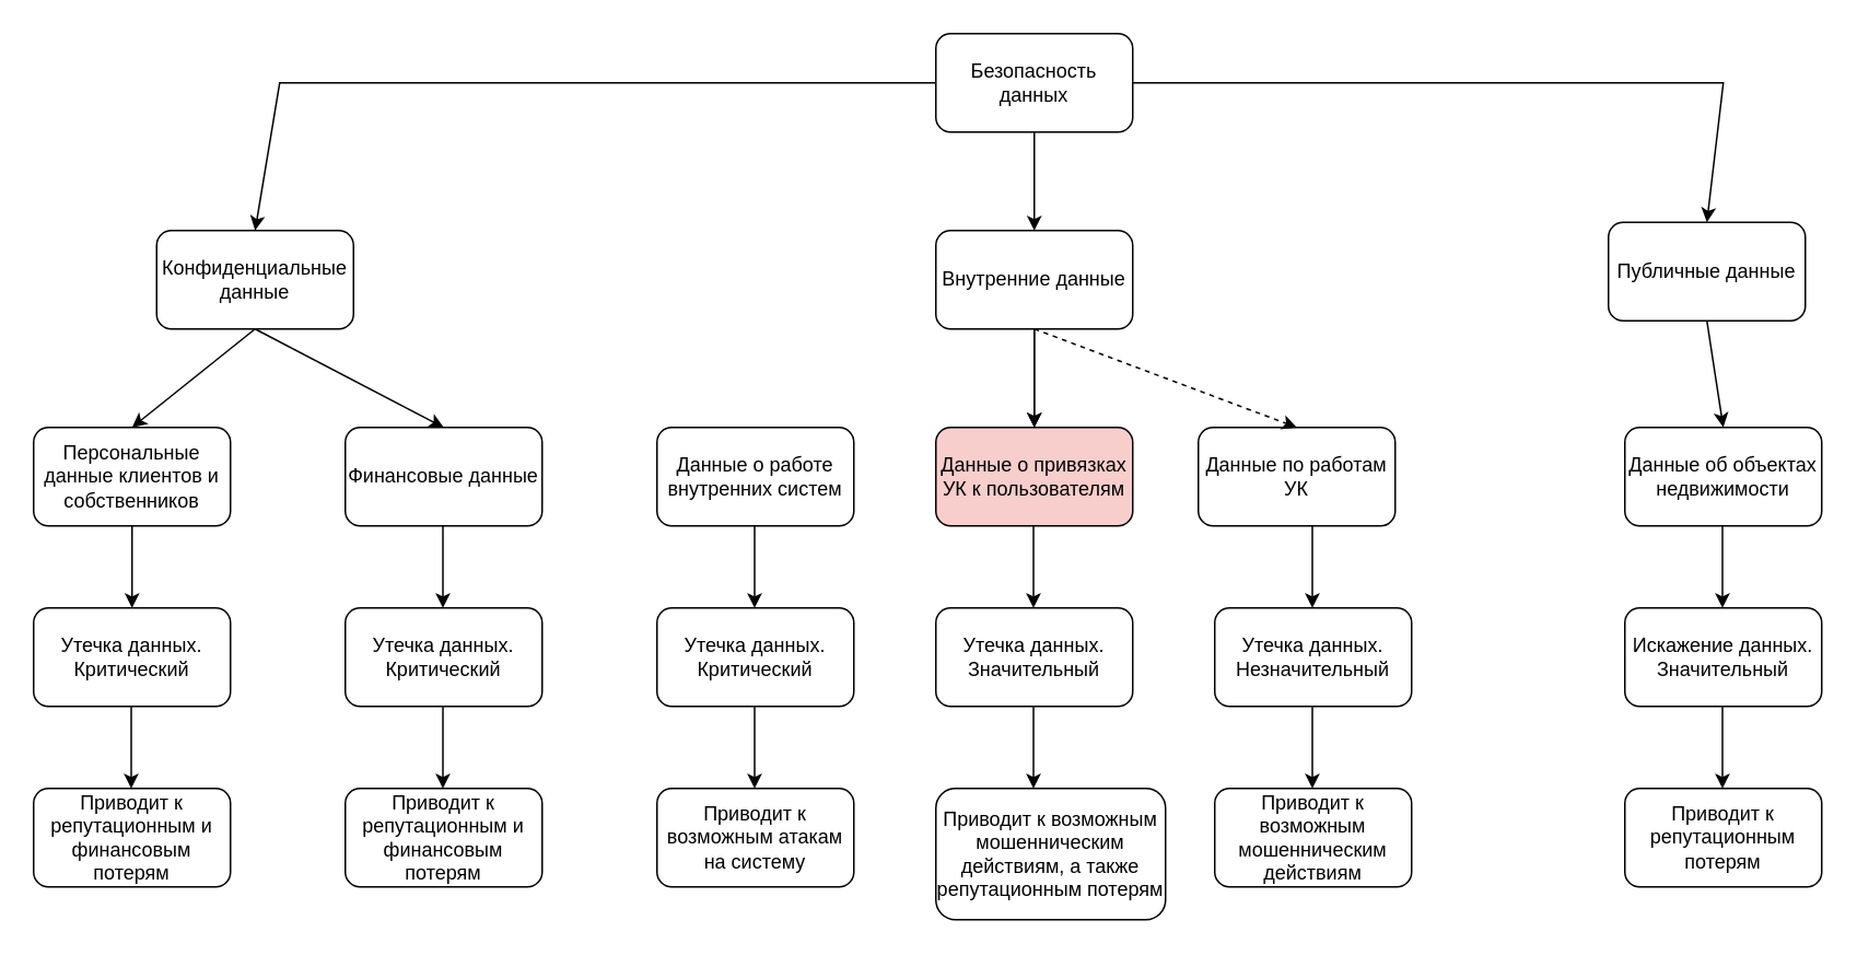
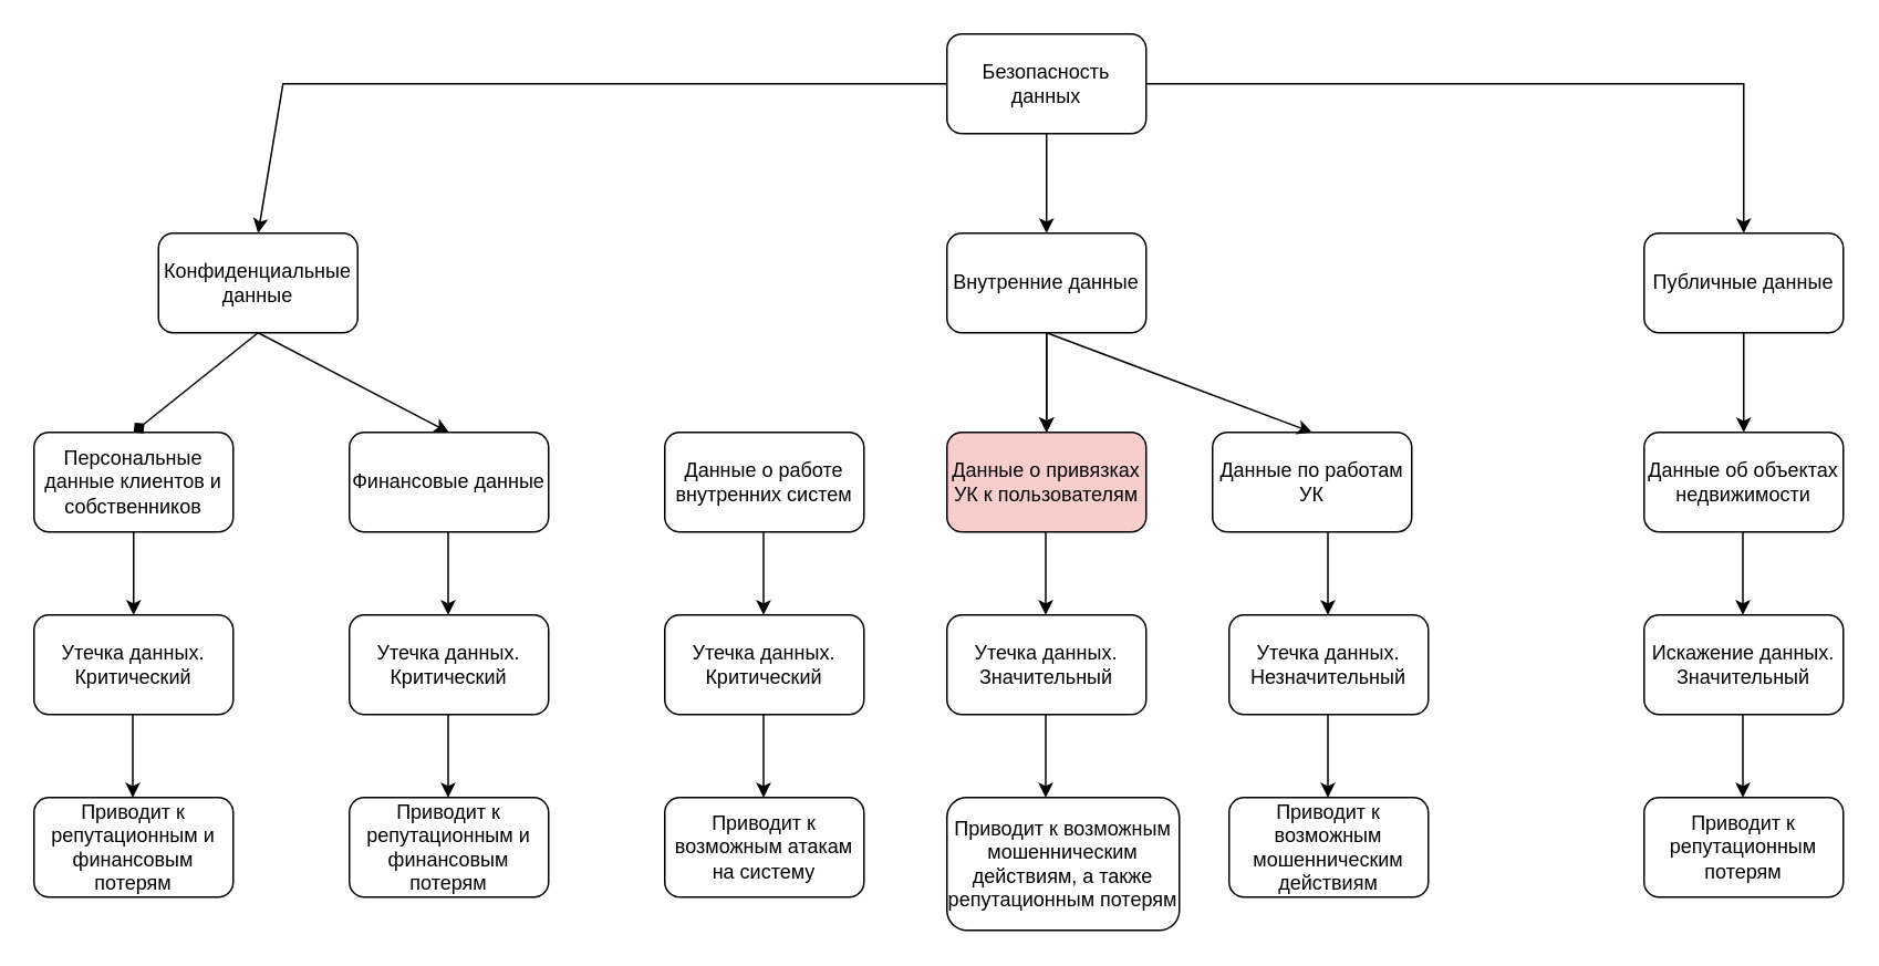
  <mxCell id="0" />
  <mxCell id="1" parent="0" />
  <mxCell id="2" value="Безопасность данных" style="rounded=1;whiteSpace=wrap;html=1;" vertex="1" parent="1"><mxGeometry x="570" y="20" width="120" height="60" as="geometry" /></mxCell>
- <mxCell id="3" value="Публичные данные" style="rounded=1;whiteSpace=wrap;html=1;" vertex="1" parent="1"><mxGeometry x="980" y="135" width="120" height="60" as="geometry" /></mxCell>
+ <mxCell id="3" value="Публичные данные" style="rounded=1;whiteSpace=wrap;html=1;" vertex="1" parent="1"><mxGeometry x="990" y="140" width="120" height="60" as="geometry" /></mxCell>
  <mxCell id="4" value="Внутренние данные" style="rounded=1;whiteSpace=wrap;html=1;" vertex="1" parent="1"><mxGeometry x="570" y="140" width="120" height="60" as="geometry" /></mxCell>
  <mxCell id="5" value="Конфиденциальные данные" style="rounded=1;whiteSpace=wrap;html=1;" vertex="1" parent="1"><mxGeometry x="95" y="140" width="120" height="60" as="geometry" /></mxCell>
  <mxCell id="6" value="" style="endArrow=classic;html=1;rounded=0;exitX=0.5;exitY=1;exitDx=0;exitDy=0;entryX=0.5;entryY=0;entryDx=0;entryDy=0;" edge="1" parent="1" source="2" target="4"><mxGeometry width="50" height="50" relative="1" as="geometry"><mxPoint x="690" y="290" as="sourcePoint" /><mxPoint x="740" y="240" as="targetPoint" /></mxGeometry></mxCell>
  <mxCell id="7" value="" style="endArrow=classic;html=1;rounded=0;exitX=0;exitY=0.5;exitDx=0;exitDy=0;entryX=0.5;entryY=0;entryDx=0;entryDy=0;" edge="1" parent="1" source="2" target="5"><mxGeometry width="50" height="50" relative="1" as="geometry"><mxPoint x="690" y="290" as="sourcePoint" /><mxPoint x="740" y="240" as="targetPoint" /><Array as="points"><mxPoint x="170" y="50" /></Array></mxGeometry></mxCell>
  <mxCell id="8" value="" style="endArrow=classic;html=1;rounded=0;exitX=1;exitY=0.5;exitDx=0;exitDy=0;entryX=0.5;entryY=0;entryDx=0;entryDy=0;" edge="1" parent="1" source="2" target="3"><mxGeometry width="50" height="50" relative="1" as="geometry"><mxPoint x="690" y="290" as="sourcePoint" /><mxPoint x="740" y="240" as="targetPoint" /><Array as="points"><mxPoint x="1050" y="50" /></Array></mxGeometry></mxCell>
  <mxCell id="9" value="Персональные данные клиентов и собственников" style="rounded=1;whiteSpace=wrap;html=1;" vertex="1" parent="1"><mxGeometry x="20" y="260" width="120" height="60" as="geometry" /></mxCell>
  <mxCell id="10" value="Финансовые данные" style="rounded=1;whiteSpace=wrap;html=1;" vertex="1" parent="1"><mxGeometry x="210" y="260" width="120" height="60" as="geometry" /></mxCell>
  <mxCell id="11" value="Данные об объектах недвижимости" style="rounded=1;whiteSpace=wrap;html=1;" vertex="1" parent="1"><mxGeometry x="990" y="260" width="120" height="60" as="geometry" /></mxCell>
  <mxCell id="12" value="Данные о работе внутренних систем" style="rounded=1;whiteSpace=wrap;html=1;" vertex="1" parent="1"><mxGeometry x="400" y="260" width="120" height="60" as="geometry" /></mxCell>
  <mxCell id="13" value="Данные о привязках УК к пользователям" style="rounded=1;whiteSpace=wrap;html=1;fillColor=#f8cecc;" vertex="1" parent="1"><mxGeometry x="570" y="260" width="120" height="60" as="geometry" /></mxCell>
  <mxCell id="14" value="Данные по работам УК" style="rounded=1;whiteSpace=wrap;html=1;" vertex="1" parent="1"><mxGeometry x="730" y="260" width="120" height="60" as="geometry" /></mxCell>
  <mxCell id="15" value="" style="endArrow=classic;html=1;rounded=0;exitX=0.5;exitY=1;exitDx=0;exitDy=0;" edge="1" parent="1" source="4" target="13"><mxGeometry width="50" height="50" relative="1" as="geometry"><mxPoint x="690" y="290" as="sourcePoint" /><mxPoint x="740" y="240" as="targetPoint" /></mxGeometry></mxCell>
  <mxCell id="16" value="" style="endArrow=classic;html=1;rounded=0;entryX=0.5;entryY=0;entryDx=0;entryDy=0;" edge="1" parent="1" target="13"><mxGeometry width="50" height="50" relative="1" as="geometry"><mxPoint x="630" y="200" as="sourcePoint" /><mxPoint x="740" y="240" as="targetPoint" /></mxGeometry></mxCell>
- <mxCell id="17" value="" style="endArrow=classic;html=1;rounded=0;exitX=0.5;exitY=1;exitDx=0;exitDy=0;entryX=0.5;entryY=0;entryDx=0;entryDy=0;dashed=1;" edge="1" parent="1" source="4" target="14"><mxGeometry width="50" height="50" relative="1" as="geometry"><mxPoint x="690" y="290" as="sourcePoint" /><mxPoint x="740" y="240" as="targetPoint" /></mxGeometry></mxCell>
+ <mxCell id="17" value="" style="endArrow=classic;html=1;rounded=0;exitX=0.5;exitY=1;exitDx=0;exitDy=0;entryX=0.5;entryY=0;entryDx=0;entryDy=0;" edge="1" parent="1" source="4" target="14"><mxGeometry width="50" height="50" relative="1" as="geometry"><mxPoint x="690" y="290" as="sourcePoint" /><mxPoint x="740" y="240" as="targetPoint" /></mxGeometry></mxCell>
  <mxCell id="18" value="" style="endArrow=classic;html=1;rounded=0;exitX=0.5;exitY=1;exitDx=0;exitDy=0;entryX=0.5;entryY=0;entryDx=0;entryDy=0;" edge="1" parent="1" source="3" target="11"><mxGeometry width="50" height="50" relative="1" as="geometry"><mxPoint x="720" y="290" as="sourcePoint" /><mxPoint x="770" y="240" as="targetPoint" /></mxGeometry></mxCell>
  <mxCell id="19" value="" style="endArrow=classic;html=1;rounded=0;exitX=0.5;exitY=1;exitDx=0;exitDy=0;entryX=0.5;entryY=0;entryDx=0;entryDy=0;" edge="1" parent="1" source="5" target="10"><mxGeometry width="50" height="50" relative="1" as="geometry"><mxPoint x="720" y="290" as="sourcePoint" /><mxPoint x="770" y="240" as="targetPoint" /></mxGeometry></mxCell>
- <mxCell id="20" value="" style="endArrow=classic;html=1;rounded=0;exitX=0.5;exitY=1;exitDx=0;exitDy=0;entryX=0.5;entryY=0;entryDx=0;entryDy=0;" edge="1" parent="1" source="5" target="9"><mxGeometry width="50" height="50" relative="1" as="geometry"><mxPoint x="720" y="290" as="sourcePoint" /><mxPoint x="770" y="240" as="targetPoint" /></mxGeometry></mxCell>
+ <mxCell id="20" value="" style="endArrow=diamond;html=1;rounded=0;exitX=0.5;exitY=1;exitDx=0;exitDy=0;entryX=0.5;entryY=0;entryDx=0;entryDy=0;" edge="1" parent="1" source="5" target="9"><mxGeometry width="50" height="50" relative="1" as="geometry"><mxPoint x="720" y="290" as="sourcePoint" /><mxPoint x="770" y="240" as="targetPoint" /></mxGeometry></mxCell>
  <mxCell id="21" value="Утечка данных. Критический" style="rounded=1;whiteSpace=wrap;html=1;" vertex="1" parent="1"><mxGeometry x="400" y="370" width="120" height="60" as="geometry" /></mxCell>
  <mxCell id="22" value="Утечка данных. Критический" style="rounded=1;whiteSpace=wrap;html=1;" vertex="1" parent="1"><mxGeometry x="20" y="370" width="120" height="60" as="geometry" /></mxCell>
  <mxCell id="23" value="Утечка данных. Критический" style="rounded=1;whiteSpace=wrap;html=1;" vertex="1" parent="1"><mxGeometry x="210" y="370" width="120" height="60" as="geometry" /></mxCell>
  <mxCell id="24" value="Искажение данных. Значительный" style="rounded=1;whiteSpace=wrap;html=1;" vertex="1" parent="1"><mxGeometry x="990" y="370" width="120" height="60" as="geometry" /></mxCell>
  <mxCell id="25" value="Утечка данных. Значительный" style="rounded=1;whiteSpace=wrap;html=1;" vertex="1" parent="1"><mxGeometry x="570" y="370" width="120" height="60" as="geometry" /></mxCell>
  <mxCell id="26" value="Утечка данных. Незначительный" style="rounded=1;whiteSpace=wrap;html=1;" vertex="1" parent="1"><mxGeometry x="740" y="370" width="120" height="60" as="geometry" /></mxCell>
  <mxCell id="27" value="" style="endArrow=classic;html=1;rounded=0;exitX=0.5;exitY=1;exitDx=0;exitDy=0;entryX=0.5;entryY=0;entryDx=0;entryDy=0;" edge="1" parent="1" source="9" target="22"><mxGeometry width="50" height="50" relative="1" as="geometry"><mxPoint x="160" y="520" as="sourcePoint" /><mxPoint x="210" y="470" as="targetPoint" /></mxGeometry></mxCell>
  <mxCell id="28" value="" style="endArrow=classic;html=1;rounded=0;exitX=0.5;exitY=1;exitDx=0;exitDy=0;entryX=0.5;entryY=0;entryDx=0;entryDy=0;" edge="1" parent="1"><mxGeometry width="50" height="50" relative="1" as="geometry"><mxPoint x="269.5" y="320" as="sourcePoint" /><mxPoint x="269.5" y="370" as="targetPoint" /></mxGeometry></mxCell>
  <mxCell id="29" value="" style="endArrow=classic;html=1;rounded=0;exitX=0.5;exitY=1;exitDx=0;exitDy=0;entryX=0.5;entryY=0;entryDx=0;entryDy=0;" edge="1" parent="1"><mxGeometry width="50" height="50" relative="1" as="geometry"><mxPoint x="459.5" y="320" as="sourcePoint" /><mxPoint x="459.5" y="370" as="targetPoint" /></mxGeometry></mxCell>
  <mxCell id="30" value="" style="endArrow=classic;html=1;rounded=0;exitX=0.5;exitY=1;exitDx=0;exitDy=0;entryX=0.5;entryY=0;entryDx=0;entryDy=0;" edge="1" parent="1"><mxGeometry width="50" height="50" relative="1" as="geometry"><mxPoint x="629.5" y="320" as="sourcePoint" /><mxPoint x="629.5" y="370" as="targetPoint" /></mxGeometry></mxCell>
  <mxCell id="31" value="" style="endArrow=classic;html=1;rounded=0;exitX=0.5;exitY=1;exitDx=0;exitDy=0;entryX=0.5;entryY=0;entryDx=0;entryDy=0;" edge="1" parent="1"><mxGeometry width="50" height="50" relative="1" as="geometry"><mxPoint x="799.5" y="320" as="sourcePoint" /><mxPoint x="799.5" y="370" as="targetPoint" /></mxGeometry></mxCell>
  <mxCell id="32" value="" style="endArrow=classic;html=1;rounded=0;exitX=0.5;exitY=1;exitDx=0;exitDy=0;entryX=0.5;entryY=0;entryDx=0;entryDy=0;" edge="1" parent="1"><mxGeometry width="50" height="50" relative="1" as="geometry"><mxPoint x="1049.5" y="320" as="sourcePoint" /><mxPoint x="1049.5" y="370" as="targetPoint" /></mxGeometry></mxCell>
  <mxCell id="33" value="" style="endArrow=classic;html=1;rounded=0;exitX=0.5;exitY=1;exitDx=0;exitDy=0;entryX=0.5;entryY=0;entryDx=0;entryDy=0;" edge="1" parent="1"><mxGeometry width="50" height="50" relative="1" as="geometry"><mxPoint x="79.5" y="430" as="sourcePoint" /><mxPoint x="79.5" y="480" as="targetPoint" /></mxGeometry></mxCell>
  <mxCell id="34" value="" style="endArrow=classic;html=1;rounded=0;exitX=0.5;exitY=1;exitDx=0;exitDy=0;entryX=0.5;entryY=0;entryDx=0;entryDy=0;" edge="1" parent="1"><mxGeometry width="50" height="50" relative="1" as="geometry"><mxPoint x="269.5" y="430" as="sourcePoint" /><mxPoint x="269.5" y="480" as="targetPoint" /></mxGeometry></mxCell>
  <mxCell id="35" value="" style="endArrow=classic;html=1;rounded=0;exitX=0.5;exitY=1;exitDx=0;exitDy=0;entryX=0.5;entryY=0;entryDx=0;entryDy=0;" edge="1" parent="1"><mxGeometry width="50" height="50" relative="1" as="geometry"><mxPoint x="459.5" y="430" as="sourcePoint" /><mxPoint x="459.5" y="480" as="targetPoint" /></mxGeometry></mxCell>
  <mxCell id="36" value="" style="endArrow=classic;html=1;rounded=0;exitX=0.5;exitY=1;exitDx=0;exitDy=0;entryX=0.5;entryY=0;entryDx=0;entryDy=0;" edge="1" parent="1"><mxGeometry width="50" height="50" relative="1" as="geometry"><mxPoint x="629.5" y="430" as="sourcePoint" /><mxPoint x="629.5" y="480" as="targetPoint" /></mxGeometry></mxCell>
  <mxCell id="37" value="" style="endArrow=classic;html=1;rounded=0;exitX=0.5;exitY=1;exitDx=0;exitDy=0;entryX=0.5;entryY=0;entryDx=0;entryDy=0;" edge="1" parent="1"><mxGeometry width="50" height="50" relative="1" as="geometry"><mxPoint x="799.5" y="430" as="sourcePoint" /><mxPoint x="799.5" y="480" as="targetPoint" /></mxGeometry></mxCell>
  <mxCell id="38" value="" style="endArrow=classic;html=1;rounded=0;exitX=0.5;exitY=1;exitDx=0;exitDy=0;entryX=0.5;entryY=0;entryDx=0;entryDy=0;" edge="1" parent="1"><mxGeometry width="50" height="50" relative="1" as="geometry"><mxPoint x="1049.5" y="430" as="sourcePoint" /><mxPoint x="1049.5" y="480" as="targetPoint" /></mxGeometry></mxCell>
  <mxCell id="39" value="Приводит к репутационным и финансовым потерям" style="rounded=1;whiteSpace=wrap;html=1;" vertex="1" parent="1"><mxGeometry x="20" y="480" width="120" height="60" as="geometry" /></mxCell>
  <mxCell id="40" value="Приводит к репутационным и финансовым потерям" style="rounded=1;whiteSpace=wrap;html=1;" vertex="1" parent="1"><mxGeometry x="210" y="480" width="120" height="60" as="geometry" /></mxCell>
  <mxCell id="41" value="Приводит к возможным мошенническим действиям" style="rounded=1;whiteSpace=wrap;html=1;" vertex="1" parent="1"><mxGeometry x="740" y="480" width="120" height="60" as="geometry" /></mxCell>
  <mxCell id="42" value="Приводит к возможным мошенническим действиям, а также репутационным потерям" style="rounded=1;whiteSpace=wrap;html=1;" vertex="1" parent="1"><mxGeometry x="570" y="480" width="140" height="80" as="geometry" /></mxCell>
  <mxCell id="43" value="Приводит к возможным атакам на систему" style="rounded=1;whiteSpace=wrap;html=1;" vertex="1" parent="1"><mxGeometry x="400" y="480" width="120" height="60" as="geometry" /></mxCell>
  <mxCell id="44" value="Приводит к репутационным потерям" style="rounded=1;whiteSpace=wrap;html=1;" vertex="1" parent="1"><mxGeometry x="990" y="480" width="120" height="60" as="geometry" /></mxCell>
